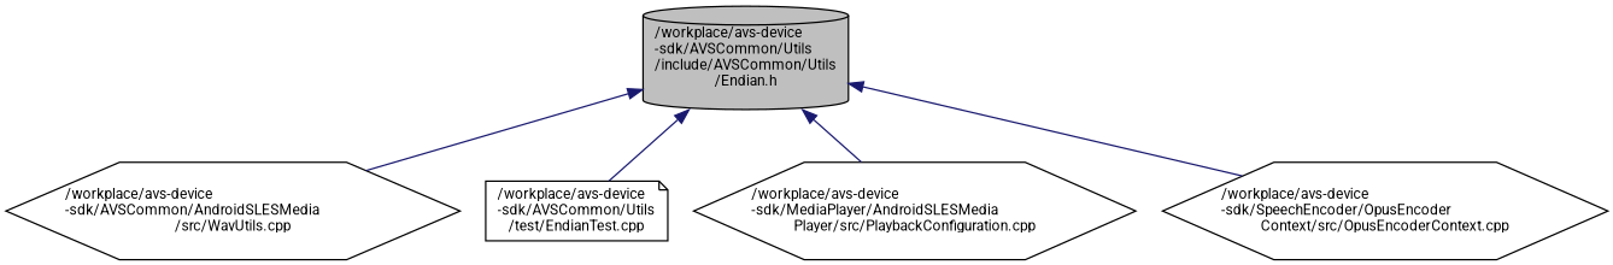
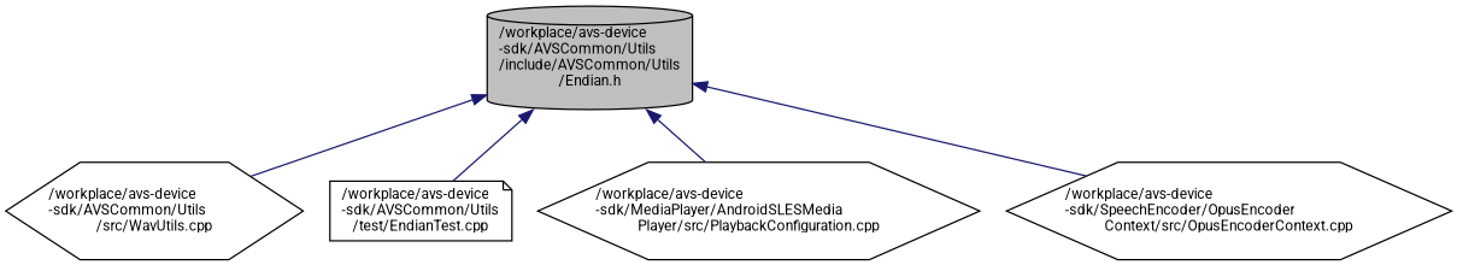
  digraph {
    fontname=Roboto
    node [color=black fillcolor=white fontname=Roboto fontsize=10 shape=hexagon style=filled]
    edge [color=midnightblue dir=back fontname=Roboto fontsize=10 labelfontname=Helvetica labelfontsize=10 style=solid]
    n1 [fillcolor=grey75 fontcolor=black height=0.2 label="/workplace/avs-device\l-sdk/AVSCommon/Utils\l/include/AVSCommon/Utils\l/Endian.h" shape=cylinder width=0.4]
-   n2 [height=0.2 label="/workplace/avs-device\l-sdk/AVSCommon/AndroidSLESMedia\l/src/WavUtils.cpp" width=0.4]
+   n2 [height=0.2 label="/workplace/avs-device\l-sdk/AVSCommon/Utils\l/src/WavUtils.cpp" width=0.4]
    n3 [height=0.2 label="/workplace/avs-device\l-sdk/AVSCommon/Utils\l/test/EndianTest.cpp" shape=note width=0.4]
    n4 [height=0.2 label="/workplace/avs-device\l-sdk/MediaPlayer/AndroidSLESMedia\lPlayer/src/PlaybackConfiguration.cpp" width=0.4]
    n5 [height=0.2 label="/workplace/avs-device\l-sdk/SpeechEncoder/OpusEncoder\lContext/src/OpusEncoderContext.cpp" width=0.4]
    n1 -> n2
    n1 -> n3
    n1 -> n4
    n1 -> n5
  }
